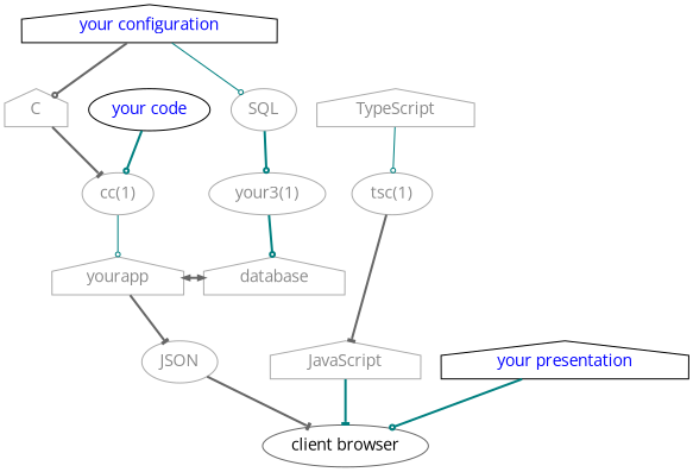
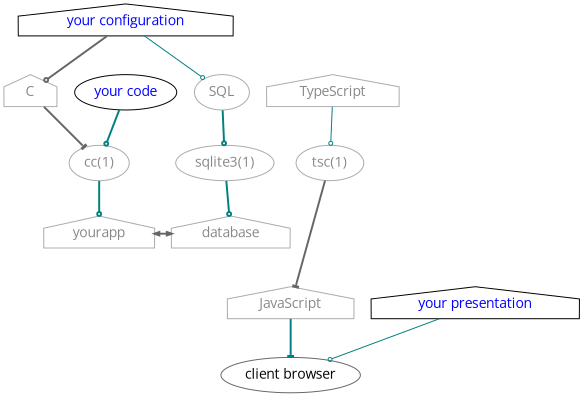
  digraph {
    fontname="Open Sans"
    splines=false
    node [fontcolor="#888888" fontname="Open Sans" shape=house color="#aaaaaa"]
    edge [arrowhead=odot arrowsize=0.5 color=teal fontname="Open Sans" style=bold]
    n1 [fontcolor=blue label="your configuration" color=""]
    n2 [label=C]
    n3 [fontcolor=blue label="your code" shape=ellipse color=""]
    n4 [label=TypeScript]
    n5 [label=SQL shape=ellipse]
    n6 [label="tsc(1)" shape=ellipse]
    n7 [label="cc(1)" shape=ellipse]
-   n8 [label="your3(1)" shape=ellipse]
+   n8 [label="sqlite3(1)" shape=ellipse]
    n9 [label=yourapp]
    n10 [label=database]
    n11 [label=JavaScript]
    n12 [fontcolor=blue label="your presentation" color=""]
-   n13 [label=JSON shape=ellipse]
    n14 [color="#666666" label="client browser" shape=ellipse fontcolor=""]
    subgraph sub_1 {
      rank=source
      n1
    }
    subgraph sub_2 {
      rank=same
      n2
      n3
      n4
      n5
    }
    subgraph sub_3 {
      rank=same
      n6
      n7
      n8
    }
    subgraph sub_4 {
      rank=same
      n9
      n10
    }
    subgraph sub_5 {
      rank=same
      n11
      n12
-     n13
    }
    subgraph sub_6 {
      rank=sink
      n14
    }
    n1 -> n2 [color=gray40]
    n1 -> n5 [style=solid]
    n2 -> n7 [arrowhead=tee color=gray40]
    n3 -> n7
    n4 -> n6 [style=solid]
    n5 -> n8
    n6 -> n11 [arrowhead=tee color=gray40]
-   n7 -> n9 [style=solid]
+   n7 -> n9
    n8 -> n10
    n9 -> n10 [color=gray40 dir=both arrowhead=""]
-   n9 -> n13 [arrowhead=tee color=gray40]
    n11 -> n14 [arrowhead=tee]
-   n12 -> n14
-   n13 -> n14 [arrowhead=tee color=gray40]
+   n12 -> n14 [style=solid]
  }
